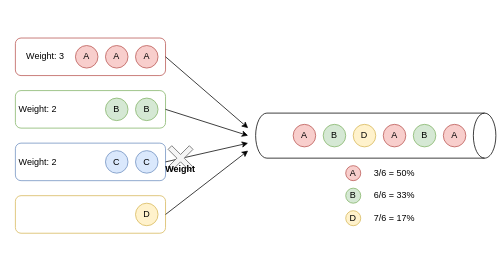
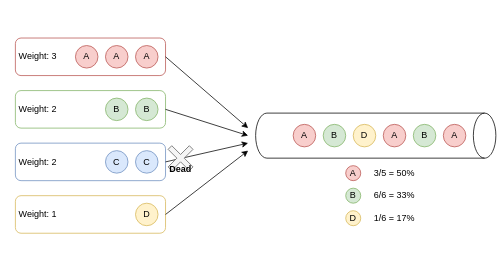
  <mxCell id="0" />
  <mxCell id="1" parent="0" />
  <mxCell id="2" value="" style="rounded=1;whiteSpace=wrap;html=1;fillColor=default;strokeColor=#b85450;" parent="1" vertex="1"><mxGeometry x="20" y="50" width="200" height="50" as="geometry" /></mxCell>
  <mxCell id="3" value="" style="shape=cylinder3;whiteSpace=wrap;html=1;boundedLbl=1;backgroundOutline=1;size=15;rotation=90;" parent="1" vertex="1"><mxGeometry x="470" y="20" width="60" height="320" as="geometry" /></mxCell>
  <mxCell id="4" value="" style="rounded=1;whiteSpace=wrap;html=1;fillColor=default;strokeColor=#82b366;" parent="1" vertex="1"><mxGeometry x="20" y="120" width="200" height="50" as="geometry" /></mxCell>
  <mxCell id="5" value="" style="rounded=1;whiteSpace=wrap;html=1;fillColor=default;strokeColor=#6c8ebf;" parent="1" vertex="1"><mxGeometry x="20" y="190" width="200" height="50" as="geometry" /></mxCell>
  <mxCell id="6" value="" style="rounded=1;whiteSpace=wrap;html=1;fillColor=default;strokeColor=#d6b656;" parent="1" vertex="1"><mxGeometry x="20" y="260" width="200" height="50" as="geometry" /></mxCell>
  <mxCell id="7" value="" style="endArrow=classic;html=1;exitX=1;exitY=0.5;exitDx=0;exitDy=0;" parent="1" source="2" edge="1"><mxGeometry width="50" height="50" relative="1" as="geometry"><mxPoint x="310" y="190" as="sourcePoint" /><mxPoint x="330" y="170" as="targetPoint" /></mxGeometry></mxCell>
  <mxCell id="8" value="" style="endArrow=classic;html=1;exitX=1;exitY=0.5;exitDx=0;exitDy=0;" parent="1" source="6" edge="1"><mxGeometry width="50" height="50" relative="1" as="geometry"><mxPoint x="230" y="110" as="sourcePoint" /><mxPoint x="330" y="200" as="targetPoint" /></mxGeometry></mxCell>
  <mxCell id="9" value="" style="endArrow=classic;html=1;exitX=1;exitY=0.5;exitDx=0;exitDy=0;" parent="1" source="5" edge="1"><mxGeometry width="50" height="50" relative="1" as="geometry"><mxPoint x="230" y="280" as="sourcePoint" /><mxPoint x="330" y="190" as="targetPoint" /></mxGeometry></mxCell>
  <mxCell id="10" value="" style="endArrow=classic;html=1;exitX=1;exitY=0.5;exitDx=0;exitDy=0;" parent="1" source="4" edge="1"><mxGeometry width="50" height="50" relative="1" as="geometry"><mxPoint x="230" y="220" as="sourcePoint" /><mxPoint x="330" y="180" as="targetPoint" /></mxGeometry></mxCell>
  <mxCell id="11" value="A" style="ellipse;whiteSpace=wrap;html=1;aspect=fixed;fillColor=#f8cecc;strokeColor=#b85450;" parent="1" vertex="1"><mxGeometry x="180" y="60" width="30" height="30" as="geometry" /></mxCell>
  <mxCell id="12" value="A" style="ellipse;whiteSpace=wrap;html=1;aspect=fixed;fillColor=#f8cecc;strokeColor=#b85450;" parent="1" vertex="1"><mxGeometry x="140" y="60" width="30" height="30" as="geometry" /></mxCell>
  <mxCell id="13" value="A" style="ellipse;whiteSpace=wrap;html=1;aspect=fixed;fillColor=#f8cecc;strokeColor=#b85450;" parent="1" vertex="1"><mxGeometry x="100" y="60" width="30" height="30" as="geometry" /></mxCell>
  <mxCell id="14" value="B" style="ellipse;whiteSpace=wrap;html=1;aspect=fixed;fillColor=#d5e8d4;strokeColor=#82b366;" parent="1" vertex="1"><mxGeometry x="140" y="130" width="30" height="30" as="geometry" /></mxCell>
  <mxCell id="15" value="B" style="ellipse;whiteSpace=wrap;html=1;aspect=fixed;fillColor=#d5e8d4;strokeColor=#82b366;" parent="1" vertex="1"><mxGeometry x="180" y="130" width="30" height="30" as="geometry" /></mxCell>
  <mxCell id="16" value="C" style="ellipse;whiteSpace=wrap;html=1;aspect=fixed;fillColor=#dae8fc;strokeColor=#6c8ebf;" parent="1" vertex="1"><mxGeometry x="180" y="200" width="30" height="30" as="geometry" /></mxCell>
  <mxCell id="17" value="C" style="ellipse;whiteSpace=wrap;html=1;aspect=fixed;fillColor=#dae8fc;strokeColor=#6c8ebf;" parent="1" vertex="1"><mxGeometry x="140" y="200" width="30" height="30" as="geometry" /></mxCell>
  <mxCell id="18" value="D" style="ellipse;whiteSpace=wrap;html=1;aspect=fixed;fillColor=#fff2cc;strokeColor=#d6b656;" parent="1" vertex="1"><mxGeometry x="180" y="270" width="30" height="30" as="geometry" /></mxCell>
  <mxCell id="19" value="" style="shape=cross;whiteSpace=wrap;html=1;fillColor=#f5f5f5;size=0.173;fontColor=#333333;strokeColor=#666666;rotation=45;" parent="1" vertex="1"><mxGeometry x="220" y="190" width="40" height="40" as="geometry" /></mxCell>
- <mxCell id="20" value="Weight" style="text;html=1;strokeColor=none;fillColor=none;align=center;verticalAlign=middle;whiteSpace=wrap;rounded=0;fontStyle=1" parent="1" vertex="1"><mxGeometry x="210" y="210" width="60" height="30" as="geometry" /></mxCell>
+ <mxCell id="20" value="Dead" style="text;html=1;strokeColor=none;fillColor=none;align=center;verticalAlign=middle;whiteSpace=wrap;rounded=0;fontStyle=1" parent="1" vertex="1"><mxGeometry x="210" y="210" width="60" height="30" as="geometry" /></mxCell>
  <mxCell id="21" value="" style="group" parent="1" vertex="1" connectable="0"><mxGeometry x="390" y="165" width="230" height="30" as="geometry" /></mxCell>
  <mxCell id="22" value="A" style="ellipse;whiteSpace=wrap;html=1;aspect=fixed;fillColor=#f8cecc;strokeColor=#b85450;" parent="21" vertex="1"><mxGeometry x="200" width="30" height="30" as="geometry" /></mxCell>
  <mxCell id="23" value="B" style="ellipse;whiteSpace=wrap;html=1;aspect=fixed;fillColor=#d5e8d4;strokeColor=#82b366;" parent="21" vertex="1"><mxGeometry x="160" width="30" height="30" as="geometry" /></mxCell>
  <mxCell id="24" value="A" style="ellipse;whiteSpace=wrap;html=1;aspect=fixed;fillColor=#f8cecc;strokeColor=#b85450;" parent="21" vertex="1"><mxGeometry x="120" width="30" height="30" as="geometry" /></mxCell>
  <mxCell id="25" value="B" style="ellipse;whiteSpace=wrap;html=1;aspect=fixed;fillColor=#d5e8d4;strokeColor=#82b366;" parent="21" vertex="1"><mxGeometry x="40" width="30" height="30" as="geometry" /></mxCell>
  <mxCell id="26" value="D" style="ellipse;whiteSpace=wrap;html=1;aspect=fixed;fillColor=#fff2cc;strokeColor=#d6b656;" parent="21" vertex="1"><mxGeometry x="80" width="30" height="30" as="geometry" /></mxCell>
  <mxCell id="27" value="A" style="ellipse;whiteSpace=wrap;html=1;aspect=fixed;fillColor=#f8cecc;strokeColor=#b85450;" parent="21" vertex="1"><mxGeometry width="30" height="30" as="geometry" /></mxCell>
- <mxCell id="28" value="Weight: 3" style="text;html=1;strokeColor=none;fillColor=none;align=center;verticalAlign=middle;whiteSpace=wrap;rounded=0;" parent="1" vertex="1"><mxGeometry x="30" y="60" width="60" height="30" as="geometry" /></mxCell>
+ <mxCell id="28" value="Weight: 3" style="text;html=1;strokeColor=none;fillColor=none;align=center;verticalAlign=middle;whiteSpace=wrap;rounded=0;" parent="1" vertex="1"><mxGeometry x="20" y="60" width="60" height="30" as="geometry" /></mxCell>
  <mxCell id="29" value="Weight: 2" style="text;html=1;strokeColor=none;fillColor=none;align=center;verticalAlign=middle;whiteSpace=wrap;rounded=0;" parent="1" vertex="1"><mxGeometry x="20" y="130" width="60" height="30" as="geometry" /></mxCell>
  <mxCell id="30" value="Weight: 2" style="text;html=1;strokeColor=none;fillColor=none;align=center;verticalAlign=middle;whiteSpace=wrap;rounded=0;" parent="1" vertex="1"><mxGeometry x="20" y="200" width="60" height="30" as="geometry" /></mxCell>
+ <mxCell id="31" value="Weight: 1" style="text;html=1;strokeColor=none;fillColor=none;align=center;verticalAlign=middle;whiteSpace=wrap;rounded=0;" parent="1" vertex="1"><mxGeometry x="20" y="270" width="60" height="30" as="geometry" /></mxCell>
  <mxCell id="32" value="A" style="ellipse;whiteSpace=wrap;html=1;aspect=fixed;fillColor=#f8cecc;strokeColor=#b85450;" parent="1" vertex="1"><mxGeometry x="460" y="220" width="20" height="20" as="geometry" /></mxCell>
- <mxCell id="33" value="3/6 = 50%" style="text;html=1;strokeColor=none;fillColor=none;align=center;verticalAlign=middle;whiteSpace=wrap;rounded=0;" parent="1" vertex="1"><mxGeometry x="490" y="220" width="70" height="20" as="geometry" /></mxCell>
+ <mxCell id="33" value="3/5 = 50%" style="text;html=1;strokeColor=none;fillColor=none;align=center;verticalAlign=middle;whiteSpace=wrap;rounded=0;" parent="1" vertex="1"><mxGeometry x="490" y="220" width="70" height="20" as="geometry" /></mxCell>
  <mxCell id="34" value="B" style="ellipse;whiteSpace=wrap;html=1;aspect=fixed;fillColor=#d5e8d4;strokeColor=#82b366;" parent="1" vertex="1"><mxGeometry x="460" y="250" width="20" height="20" as="geometry" /></mxCell>
  <mxCell id="35" value="D" style="ellipse;whiteSpace=wrap;html=1;aspect=fixed;fillColor=#fff2cc;strokeColor=#d6b656;" parent="1" vertex="1"><mxGeometry x="460" y="280" width="20" height="20" as="geometry" /></mxCell>
  <mxCell id="36" value="6/6 = 33%" style="text;html=1;strokeColor=none;fillColor=none;align=center;verticalAlign=middle;whiteSpace=wrap;rounded=0;" parent="1" vertex="1"><mxGeometry x="490" y="250" width="70" height="20" as="geometry" /></mxCell>
- <mxCell id="37" value="7/6 = 17%" style="text;html=1;strokeColor=none;fillColor=none;align=center;verticalAlign=middle;whiteSpace=wrap;rounded=0;" parent="1" vertex="1"><mxGeometry x="490" y="280" width="70" height="20" as="geometry" /></mxCell>
+ <mxCell id="37" value="1/6 = 17%" style="text;html=1;strokeColor=none;fillColor=none;align=center;verticalAlign=middle;whiteSpace=wrap;rounded=0;" parent="1" vertex="1"><mxGeometry x="490" y="280" width="70" height="20" as="geometry" /></mxCell>
